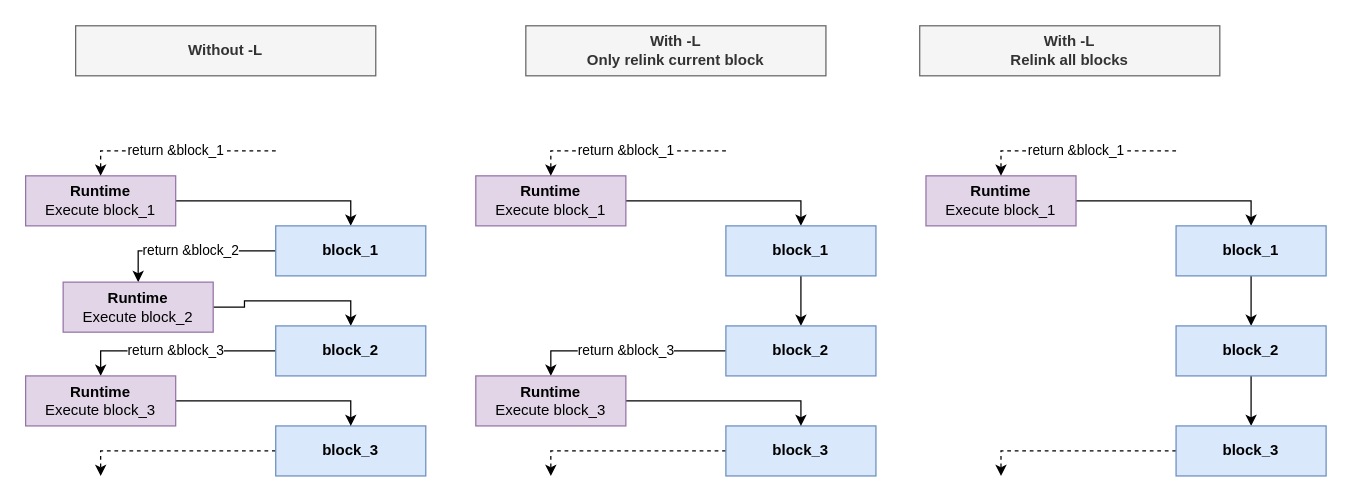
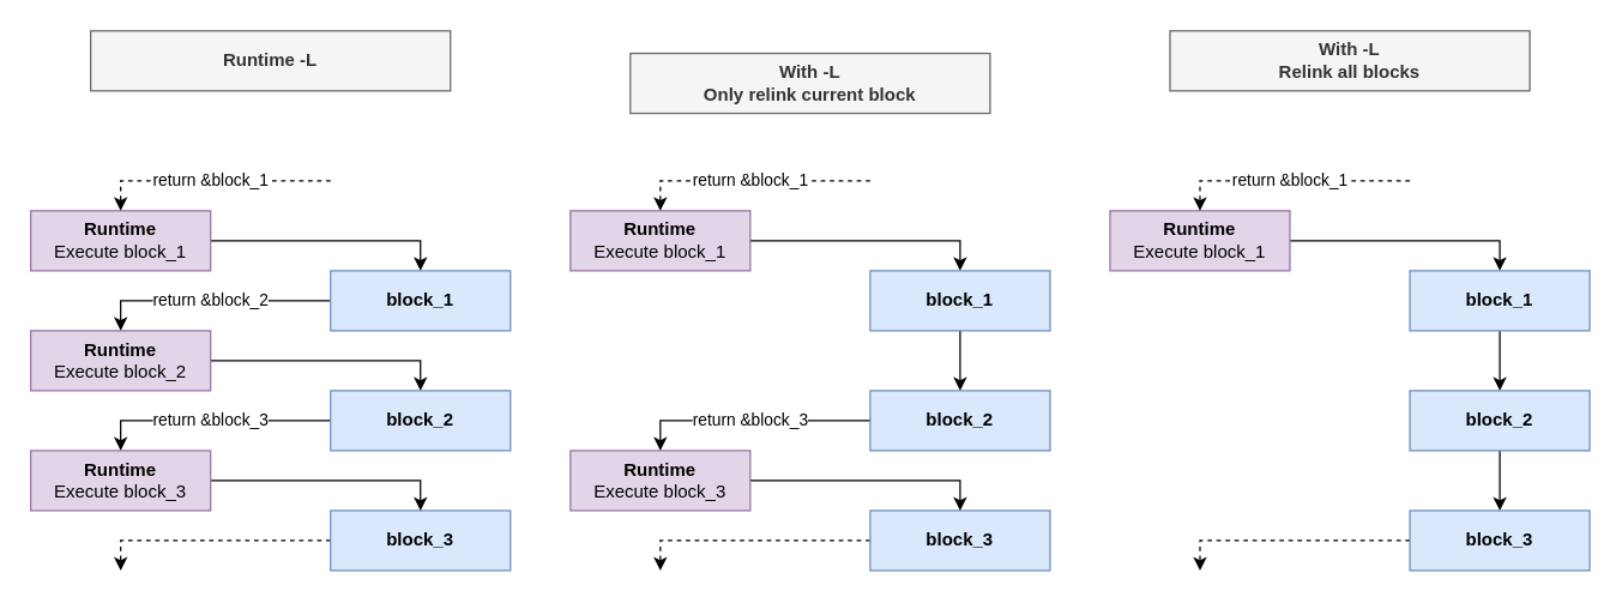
  <mxCell id="0" />
  <mxCell id="1" parent="0" />
  <mxCell id="2" style="edgeStyle=orthogonalEdgeStyle;rounded=0;orthogonalLoop=1;jettySize=auto;html=1;exitX=1;exitY=0.5;exitDx=0;exitDy=0;entryX=0.5;entryY=0;entryDx=0;entryDy=0;" parent="1" source="3" target="5" edge="1"><mxGeometry relative="1" as="geometry" /></mxCell>
  <mxCell id="3" value="&lt;b&gt;Runtime&lt;/b&gt;&lt;br&gt;Execute block_1" style="rounded=0;whiteSpace=wrap;html=1;fillColor=#e1d5e7;strokeColor=#9673a6;" parent="1" vertex="1"><mxGeometry x="20" y="140" width="120" height="40" as="geometry" /></mxCell>
  <mxCell id="4" value="return &amp;amp;block_2" style="edgeStyle=orthogonalEdgeStyle;rounded=0;orthogonalLoop=1;jettySize=auto;html=1;exitX=0;exitY=0.5;exitDx=0;exitDy=0;entryX=0.5;entryY=0;entryDx=0;entryDy=0;" parent="1" source="5" target="7" edge="1"><mxGeometry relative="1" as="geometry" /></mxCell>
  <mxCell id="5" value="&lt;b&gt;block_1&lt;/b&gt;" style="rounded=0;whiteSpace=wrap;html=1;fillColor=#dae8fc;strokeColor=#6c8ebf;" parent="1" vertex="1"><mxGeometry x="220" y="180" width="120" height="40" as="geometry" /></mxCell>
  <mxCell id="6" style="edgeStyle=orthogonalEdgeStyle;rounded=0;orthogonalLoop=1;jettySize=auto;html=1;exitX=1;exitY=0.5;exitDx=0;exitDy=0;entryX=0.5;entryY=0;entryDx=0;entryDy=0;" parent="1" source="7" target="9" edge="1"><mxGeometry relative="1" as="geometry" /></mxCell>
- <mxCell id="7" value="&lt;b&gt;Runtime&lt;/b&gt;&lt;br&gt;Execute block_2" style="rounded=0;whiteSpace=wrap;html=1;fillColor=#e1d5e7;strokeColor=#9673a6;" parent="1" vertex="1"><mxGeometry x="50" y="225" width="120" height="40" as="geometry" /></mxCell>
+ <mxCell id="7" value="&lt;b&gt;Runtime&lt;/b&gt;&lt;br&gt;Execute block_2" style="rounded=0;whiteSpace=wrap;html=1;fillColor=#e1d5e7;strokeColor=#9673a6;" parent="1" vertex="1"><mxGeometry x="20" y="220" width="120" height="40" as="geometry" /></mxCell>
  <mxCell id="8" value="return &amp;amp;block_3" style="edgeStyle=orthogonalEdgeStyle;rounded=0;orthogonalLoop=1;jettySize=auto;html=1;exitX=0;exitY=0.5;exitDx=0;exitDy=0;entryX=0.5;entryY=0;entryDx=0;entryDy=0;" parent="1" source="9" target="13" edge="1"><mxGeometry relative="1" as="geometry" /></mxCell>
  <mxCell id="9" value="&lt;b&gt;block_2&lt;/b&gt;" style="rounded=0;whiteSpace=wrap;html=1;fillColor=#dae8fc;strokeColor=#6c8ebf;" parent="1" vertex="1"><mxGeometry x="220" y="260" width="120" height="40" as="geometry" /></mxCell>
  <mxCell id="10" style="edgeStyle=orthogonalEdgeStyle;rounded=0;orthogonalLoop=1;jettySize=auto;html=1;exitX=0;exitY=0.5;exitDx=0;exitDy=0;dashed=1;" parent="1" source="11" edge="1"><mxGeometry relative="1" as="geometry"><mxPoint x="80" y="380" as="targetPoint" /><Array as="points"><mxPoint x="80" y="360" /></Array></mxGeometry></mxCell>
  <mxCell id="11" value="&lt;b&gt;block_3&lt;/b&gt;" style="rounded=0;whiteSpace=wrap;html=1;fillColor=#dae8fc;strokeColor=#6c8ebf;" parent="1" vertex="1"><mxGeometry x="220" y="340" width="120" height="40" as="geometry" /></mxCell>
  <mxCell id="12" style="edgeStyle=orthogonalEdgeStyle;rounded=0;orthogonalLoop=1;jettySize=auto;html=1;exitX=1;exitY=0.5;exitDx=0;exitDy=0;entryX=0.5;entryY=0;entryDx=0;entryDy=0;" parent="1" source="13" target="11" edge="1"><mxGeometry relative="1" as="geometry" /></mxCell>
  <mxCell id="13" value="&lt;b&gt;Runtime&lt;/b&gt;&lt;br&gt;Execute block_3" style="rounded=0;whiteSpace=wrap;html=1;fillColor=#e1d5e7;strokeColor=#9673a6;" parent="1" vertex="1"><mxGeometry x="20" y="300" width="120" height="40" as="geometry" /></mxCell>
  <mxCell id="14" value="return &amp;amp;block_1" style="edgeStyle=orthogonalEdgeStyle;rounded=0;orthogonalLoop=1;jettySize=auto;html=1;dashed=1;" parent="1" edge="1"><mxGeometry relative="1" as="geometry"><mxPoint x="80" y="140" as="targetPoint" /><mxPoint x="220" y="120" as="sourcePoint" /><Array as="points"><mxPoint x="80" y="120" /></Array></mxGeometry></mxCell>
  <mxCell id="15" style="edgeStyle=orthogonalEdgeStyle;rounded=0;orthogonalLoop=1;jettySize=auto;html=1;exitX=1;exitY=0.5;exitDx=0;exitDy=0;entryX=0.5;entryY=0;entryDx=0;entryDy=0;" parent="1" source="16" target="18" edge="1"><mxGeometry relative="1" as="geometry" /></mxCell>
  <mxCell id="16" value="&lt;b&gt;Runtime&lt;/b&gt;&lt;br&gt;Execute block_1" style="rounded=0;whiteSpace=wrap;html=1;fillColor=#e1d5e7;strokeColor=#9673a6;" parent="1" vertex="1"><mxGeometry x="380" y="140" width="120" height="40" as="geometry" /></mxCell>
  <mxCell id="17" style="edgeStyle=orthogonalEdgeStyle;rounded=0;orthogonalLoop=1;jettySize=auto;html=1;exitX=0.5;exitY=1;exitDx=0;exitDy=0;entryX=0.5;entryY=0;entryDx=0;entryDy=0;" parent="1" source="18" target="20" edge="1"><mxGeometry relative="1" as="geometry" /></mxCell>
  <mxCell id="18" value="&lt;b&gt;block_1&lt;/b&gt;" style="rounded=0;whiteSpace=wrap;html=1;fillColor=#dae8fc;strokeColor=#6c8ebf;" parent="1" vertex="1"><mxGeometry x="580" y="180" width="120" height="40" as="geometry" /></mxCell>
  <mxCell id="19" value="return &amp;amp;block_3" style="edgeStyle=orthogonalEdgeStyle;rounded=0;orthogonalLoop=1;jettySize=auto;html=1;exitX=0;exitY=0.5;exitDx=0;exitDy=0;entryX=0.5;entryY=0;entryDx=0;entryDy=0;" parent="1" source="20" target="24" edge="1"><mxGeometry relative="1" as="geometry" /></mxCell>
  <mxCell id="20" value="&lt;b&gt;block_2&lt;/b&gt;" style="rounded=0;whiteSpace=wrap;html=1;fillColor=#dae8fc;strokeColor=#6c8ebf;" parent="1" vertex="1"><mxGeometry x="580" y="260" width="120" height="40" as="geometry" /></mxCell>
  <mxCell id="21" style="edgeStyle=orthogonalEdgeStyle;rounded=0;orthogonalLoop=1;jettySize=auto;html=1;exitX=0;exitY=0.5;exitDx=0;exitDy=0;dashed=1;" parent="1" source="22" edge="1"><mxGeometry relative="1" as="geometry"><mxPoint x="440" y="380" as="targetPoint" /><Array as="points"><mxPoint x="440" y="360" /></Array></mxGeometry></mxCell>
  <mxCell id="22" value="&lt;b&gt;block_3&lt;/b&gt;" style="rounded=0;whiteSpace=wrap;html=1;fillColor=#dae8fc;strokeColor=#6c8ebf;" parent="1" vertex="1"><mxGeometry x="580" y="340" width="120" height="40" as="geometry" /></mxCell>
  <mxCell id="23" style="edgeStyle=orthogonalEdgeStyle;rounded=0;orthogonalLoop=1;jettySize=auto;html=1;exitX=1;exitY=0.5;exitDx=0;exitDy=0;entryX=0.5;entryY=0;entryDx=0;entryDy=0;" parent="1" source="24" target="22" edge="1"><mxGeometry relative="1" as="geometry" /></mxCell>
  <mxCell id="24" value="&lt;b&gt;Runtime&lt;/b&gt;&lt;br&gt;Execute block_3" style="rounded=0;whiteSpace=wrap;html=1;fillColor=#e1d5e7;strokeColor=#9673a6;" parent="1" vertex="1"><mxGeometry x="380" y="300" width="120" height="40" as="geometry" /></mxCell>
  <mxCell id="25" value="return &amp;amp;block_1" style="edgeStyle=orthogonalEdgeStyle;rounded=0;orthogonalLoop=1;jettySize=auto;html=1;dashed=1;" parent="1" edge="1"><mxGeometry relative="1" as="geometry"><mxPoint x="440" y="140" as="targetPoint" /><mxPoint x="580" y="120" as="sourcePoint" /><Array as="points"><mxPoint x="440" y="120" /></Array></mxGeometry></mxCell>
  <mxCell id="26" style="edgeStyle=orthogonalEdgeStyle;rounded=0;orthogonalLoop=1;jettySize=auto;html=1;exitX=1;exitY=0.5;exitDx=0;exitDy=0;entryX=0.5;entryY=0;entryDx=0;entryDy=0;" parent="1" source="27" target="29" edge="1"><mxGeometry relative="1" as="geometry" /></mxCell>
  <mxCell id="27" value="&lt;b&gt;Runtime&lt;/b&gt;&lt;br&gt;Execute block_1" style="rounded=0;whiteSpace=wrap;html=1;fillColor=#e1d5e7;strokeColor=#9673a6;" parent="1" vertex="1"><mxGeometry x="740" y="140" width="120" height="40" as="geometry" /></mxCell>
  <mxCell id="28" style="edgeStyle=orthogonalEdgeStyle;rounded=0;orthogonalLoop=1;jettySize=auto;html=1;exitX=0.5;exitY=1;exitDx=0;exitDy=0;entryX=0.5;entryY=0;entryDx=0;entryDy=0;" parent="1" source="29" target="31" edge="1"><mxGeometry relative="1" as="geometry" /></mxCell>
  <mxCell id="29" value="&lt;b&gt;block_1&lt;/b&gt;" style="rounded=0;whiteSpace=wrap;html=1;fillColor=#dae8fc;strokeColor=#6c8ebf;" parent="1" vertex="1"><mxGeometry x="940" y="180" width="120" height="40" as="geometry" /></mxCell>
  <mxCell id="30" style="edgeStyle=orthogonalEdgeStyle;rounded=0;orthogonalLoop=1;jettySize=auto;html=1;exitX=0.5;exitY=1;exitDx=0;exitDy=0;entryX=0.5;entryY=0;entryDx=0;entryDy=0;" parent="1" source="31" target="33" edge="1"><mxGeometry relative="1" as="geometry" /></mxCell>
  <mxCell id="31" value="&lt;b&gt;block_2&lt;/b&gt;" style="rounded=0;whiteSpace=wrap;html=1;fillColor=#dae8fc;strokeColor=#6c8ebf;" parent="1" vertex="1"><mxGeometry x="940" y="260" width="120" height="40" as="geometry" /></mxCell>
  <mxCell id="32" style="edgeStyle=orthogonalEdgeStyle;rounded=0;orthogonalLoop=1;jettySize=auto;html=1;exitX=0;exitY=0.5;exitDx=0;exitDy=0;dashed=1;" parent="1" source="33" edge="1"><mxGeometry relative="1" as="geometry"><mxPoint x="800" y="380" as="targetPoint" /><Array as="points"><mxPoint x="800" y="360" /></Array></mxGeometry></mxCell>
  <mxCell id="33" value="&lt;b&gt;block_3&lt;/b&gt;" style="rounded=0;whiteSpace=wrap;html=1;fillColor=#dae8fc;strokeColor=#6c8ebf;" parent="1" vertex="1"><mxGeometry x="940" y="340" width="120" height="40" as="geometry" /></mxCell>
  <mxCell id="34" value="return &amp;amp;block_1" style="edgeStyle=orthogonalEdgeStyle;rounded=0;orthogonalLoop=1;jettySize=auto;html=1;dashed=1;" parent="1" edge="1"><mxGeometry relative="1" as="geometry"><mxPoint x="800" y="140" as="targetPoint" /><mxPoint x="940" y="120" as="sourcePoint" /><Array as="points"><mxPoint x="800" y="120" /></Array></mxGeometry></mxCell>
- <mxCell id="35" value="&lt;b&gt;Without -L&lt;/b&gt;" style="text;html=1;align=center;verticalAlign=middle;whiteSpace=wrap;rounded=0;fillColor=#f5f5f5;strokeColor=#666666;fontColor=#333333;" parent="1" vertex="1"><mxGeometry x="60" y="20" width="240" height="40" as="geometry" /></mxCell>
- <mxCell id="36" value="&lt;b&gt;With -L&lt;br&gt;Only relink current block&lt;br&gt;&lt;/b&gt;" style="text;html=1;align=center;verticalAlign=middle;whiteSpace=wrap;rounded=0;fillColor=#f5f5f5;strokeColor=#666666;fontColor=#333333;" parent="1" vertex="1"><mxGeometry x="420" y="20" width="240" height="40" as="geometry" /></mxCell>
- <mxCell id="37" value="&lt;b&gt;With -L&lt;br&gt;Relink all blocks&lt;br&gt;&lt;/b&gt;" style="text;html=1;align=center;verticalAlign=middle;whiteSpace=wrap;rounded=0;fillColor=#f5f5f5;strokeColor=#666666;fontColor=#333333;" parent="1" vertex="1"><mxGeometry x="735" y="20" width="240" height="40" as="geometry" /></mxCell>
+ <mxCell id="35" value="&lt;b&gt;Runtime -L&lt;/b&gt;" style="text;html=1;align=center;verticalAlign=middle;whiteSpace=wrap;rounded=0;fillColor=#f5f5f5;strokeColor=#666666;fontColor=#333333;" parent="1" vertex="1"><mxGeometry x="60" y="20" width="240" height="40" as="geometry" /></mxCell>
+ <mxCell id="36" value="&lt;b&gt;With -L&lt;br&gt;Only relink current block&lt;br&gt;&lt;/b&gt;" style="text;html=1;align=center;verticalAlign=middle;whiteSpace=wrap;rounded=0;fillColor=#f5f5f5;strokeColor=#666666;fontColor=#333333;" parent="1" vertex="1"><mxGeometry x="420" y="35" width="240" height="40" as="geometry" /></mxCell>
+ <mxCell id="37" value="&lt;b&gt;With -L&lt;br&gt;Relink all blocks&lt;br&gt;&lt;/b&gt;" style="text;html=1;align=center;verticalAlign=middle;whiteSpace=wrap;rounded=0;fillColor=#f5f5f5;strokeColor=#666666;fontColor=#333333;" parent="1" vertex="1"><mxGeometry x="780" y="20" width="240" height="40" as="geometry" /></mxCell>
